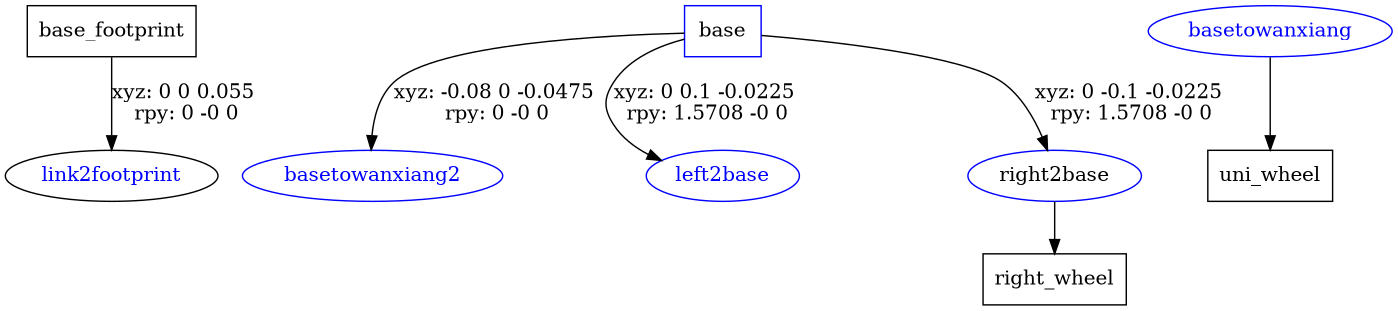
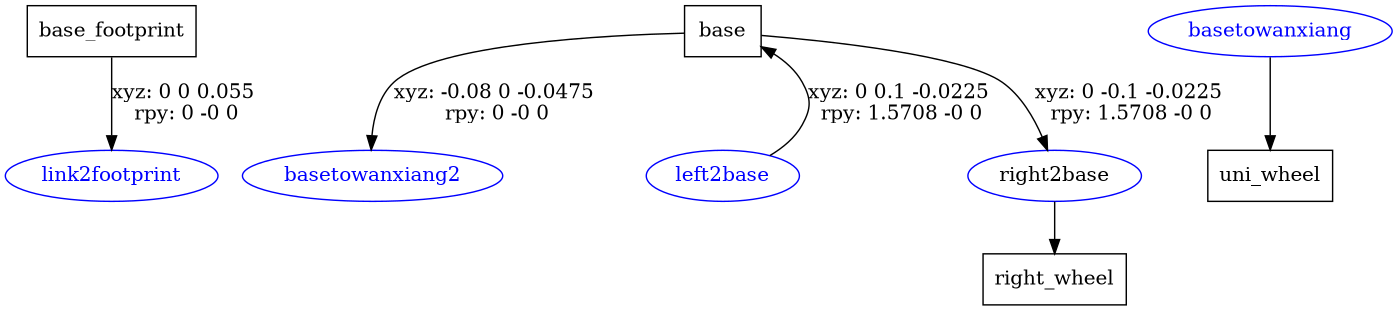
  digraph {
    node [shape=ellipse color=blue]
    n1 [label=base_footprint shape=box color=""]
-   link2footprint [color=black fontcolor=blue]
-   n3 [label=base shape=box]
+   link2footprint [fontcolor=blue]
+   n3 [label=base shape=box color=""]
    basetowanxiang2 [fontcolor=blue]
    left2base [fontcolor=blue]
    right2base [fontcolor=black]
    basetowanxiang [fontcolor=blue]
    n8 [label=uni_wheel shape=box color=""]
    n9 [label=right_wheel shape=box color=""]
    n1 -> link2footprint [label="xyz: 0 0 0.055 \nrpy: 0 -0 0"]
    n3 -> basetowanxiang2 [label="xyz: -0.08 0 -0.0475 \nrpy: 0 -0 0"]
-   n3 -> left2base [label="xyz: 0 0.1 -0.0225 \nrpy: 1.5708 -0 0"]
+   left2base -> n3 [label="xyz: 0 0.1 -0.0225 \nrpy: 1.5708 -0 0"]
    n3 -> right2base [label="xyz: 0 -0.1 -0.0225 \nrpy: 1.5708 -0 0"]
    right2base -> n9
    basetowanxiang -> n8
  }
